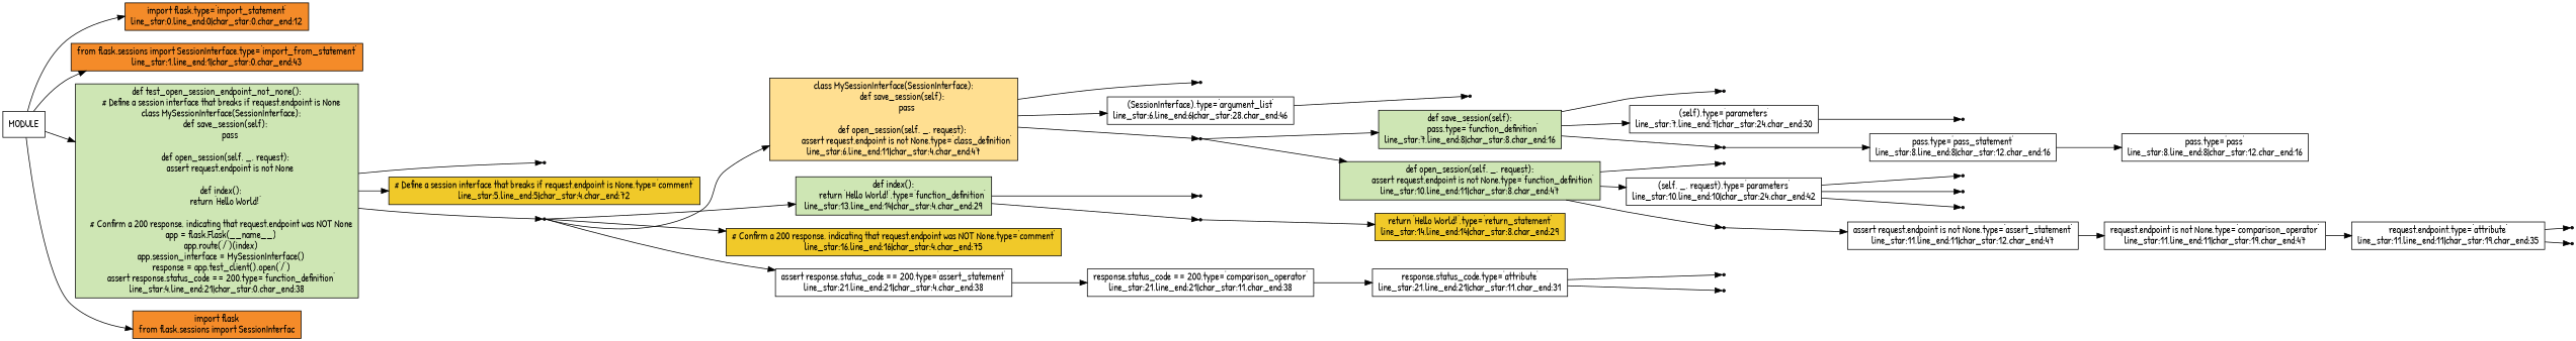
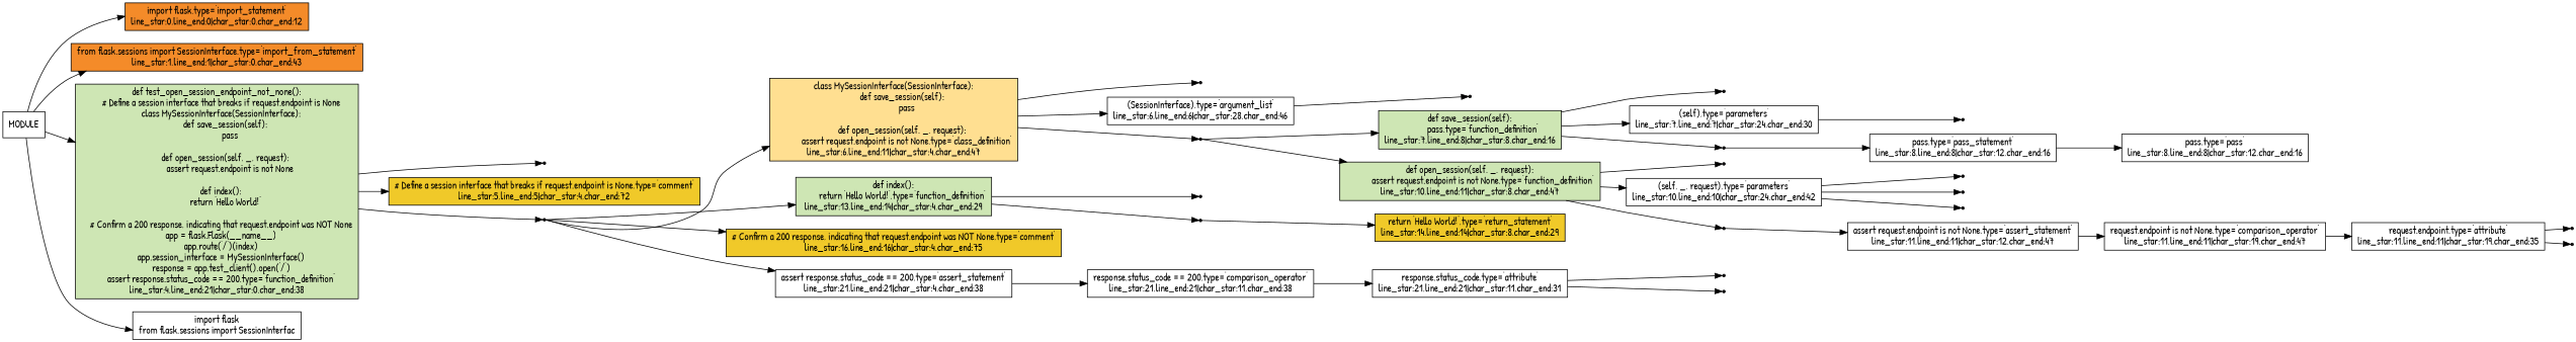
  digraph {
    rankdir=LR
    fontname="Patrick Hand"
    node [fillcolor="#121013" shape=box style=filled fontname="Patrick Hand"]
    edge [fontname="Patrick Hand"]
    MODULE [fillcolor=white]
    "import flask,type='import_statement'\nline_star:0,line_end:0|char_star:0,char_end:12" [fillcolor="#f48b29"]
    "from flask.sessions import SessionInterface,type='import_from_statement'\nline_star:1,line_end:1|char_star:0,char_end:43" [fillcolor="#f48b29"]
    "def test_open_session_endpoint_not_none():\n    # Define a session interface that breaks if request.endpoint is None\n    class MySessionInterface(SessionInterface):\n        def save_session(self):\n            pass\n\n        def open_session(self, _, request):\n            assert request.endpoint is not None\n\n    def index():\n        return 'Hello World!'\n\n    # Confirm a 200 response, indicating that request.endpoint was NOT None\n    app = flask.Flask(__name__)\n    app.route('/')(index)\n    app.session_interface = MySessionInterface()\n    response = app.test_client().open('/')\n    assert response.status_code == 200,type='function_definition'\nline_star:4,line_end:21|char_star:0,char_end:38" [fillcolor="#cee6b4"]
-   "import flask\nfrom flask.sessions import SessionInterfac" [fillcolor="#f48b29"]
+   "import flask\nfrom flask.sessions import SessionInterfac" [fillcolor=white]
    "test_open_session_endpoint_not_none,type='identifier'\nline_star:4,line_end:4|char_star:4,char_end:39" [shape=point]
    "# Define a session interface that breaks if request.endpoint is None,type='comment'\nline_star:5,line_end:5|char_star:4,char_end:72" [fillcolor="#f0c929"]
    "type='INFORMATION BLOCK'\nline_star:6,line_end:21|char_star:4,char_end:38" [shape=point]
    "class MySessionInterface(SessionInterface):\n        def save_session(self):\n            pass\n\n        def open_session(self, _, request):\n            assert request.endpoint is not None,type='class_definition'\nline_star:6,line_end:11|char_star:4,char_end:47" [fillcolor="#ffdf91"]
    "def index():\n        return 'Hello World!',type='function_definition'\nline_star:13,line_end:14|char_star:4,char_end:29" [fillcolor="#cee6b4"]
    "# Confirm a 200 response, indicating that request.endpoint was NOT None,type='comment'\nline_star:16,line_end:16|char_star:4,char_end:75" [fillcolor="#f0c929"]
    "assert response.status_code == 200,type='assert_statement'\nline_star:21,line_end:21|char_star:4,char_end:38" [fillcolor=white]
    "MySessionInterface,type='identifier'\nline_star:6,line_end:6|char_star:10,char_end:28" [shape=point]
    "(SessionInterface),type='argument_list'\nline_star:6,line_end:6|char_star:28,char_end:46" [fillcolor=white]
    "type='INFORMATION BLOCK'\nline_star:7,line_end:11|char_star:8,char_end:47" [shape=point]
    "SessionInterface,type='identifier'\nline_star:6,line_end:6|char_star:29,char_end:45" [shape=point]
    "def save_session(self):\n            pass,type='function_definition'\nline_star:7,line_end:8|char_star:8,char_end:16" [fillcolor="#cee6b4"]
    "def open_session(self, _, request):\n            assert request.endpoint is not None,type='function_definition'\nline_star:10,line_end:11|char_star:8,char_end:47" [fillcolor="#cee6b4"]
    "save_session,type='identifier'\nline_star:7,line_end:7|char_star:12,char_end:24" [shape=point]
    "(self),type='parameters'\nline_star:7,line_end:7|char_star:24,char_end:30" [fillcolor=white]
    "type='INFORMATION BLOCK'\nline_star:8,line_end:8|char_star:12,char_end:16" [shape=point]
    "self,type='identifier'\nline_star:7,line_end:7|char_star:25,char_end:29" [shape=point]
    "pass,type='pass_statement'\nline_star:8,line_end:8|char_star:12,char_end:16" [fillcolor=white]
    "pass,type='pass'\nline_star:8,line_end:8|char_star:12,char_end:16" [fillcolor=white]
    "open_session,type='identifier'\nline_star:10,line_end:10|char_star:12,char_end:24" [shape=point]
    "(self, _, request),type='parameters'\nline_star:10,line_end:10|char_star:24,char_end:42" [fillcolor=white]
    "type='INFORMATION BLOCK'\nline_star:11,line_end:11|char_star:12,char_end:47" [shape=point]
    "self,type='identifier'\nline_star:10,line_end:10|char_star:25,char_end:29" [shape=point]
    "_,type='identifier'\nline_star:10,line_end:10|char_star:31,char_end:32" [shape=point]
    "request,type='identifier'\nline_star:10,line_end:10|char_star:34,char_end:41" [shape=point]
    "assert request.endpoint is not None,type='assert_statement'\nline_star:11,line_end:11|char_star:12,char_end:47" [fillcolor=white]
    "request.endpoint is not None,type='comparison_operator'\nline_star:11,line_end:11|char_star:19,char_end:47" [fillcolor=white]
    "request.endpoint,type='attribute'\nline_star:11,line_end:11|char_star:19,char_end:35" [fillcolor=white]
    "request,type='identifier'\nline_star:11,line_end:11|char_star:19,char_end:26" [shape=point]
    "endpoint,type='identifier'\nline_star:11,line_end:11|char_star:27,char_end:35" [shape=point]
    "index,type='identifier'\nline_star:13,line_end:13|char_star:8,char_end:13" [shape=point]
    "type='INFORMATION BLOCK'\nline_star:14,line_end:14|char_star:8,char_end:29" [shape=point]
    "return 'Hello World!',type='return_statement'\nline_star:14,line_end:14|char_star:8,char_end:29" [fillcolor="#f0c929"]
    "response.status_code == 200,type='comparison_operator'\nline_star:21,line_end:21|char_star:11,char_end:38" [fillcolor=white]
    "response.status_code,type='attribute'\nline_star:21,line_end:21|char_star:11,char_end:31" [fillcolor=white]
    "response,type='identifier'\nline_star:21,line_end:21|char_star:11,char_end:19" [shape=point]
    "status_code,type='identifier'\nline_star:21,line_end:21|char_star:20,char_end:31" [shape=point]
    MODULE -> "import flask,type='import_statement'\nline_star:0,line_end:0|char_star:0,char_end:12"
    MODULE -> "from flask.sessions import SessionInterface,type='import_from_statement'\nline_star:1,line_end:1|char_star:0,char_end:43"
    MODULE -> "def test_open_session_endpoint_not_none():\n    # Define a session interface that breaks if request.endpoint is None\n    class MySessionInterface(SessionInterface):\n        def save_session(self):\n            pass\n\n        def open_session(self, _, request):\n            assert request.endpoint is not None\n\n    def index():\n        return 'Hello World!'\n\n    # Confirm a 200 response, indicating that request.endpoint was NOT None\n    app = flask.Flask(__name__)\n    app.route('/')(index)\n    app.session_interface = MySessionInterface()\n    response = app.test_client().open('/')\n    assert response.status_code == 200,type='function_definition'\nline_star:4,line_end:21|char_star:0,char_end:38"
    MODULE -> "import flask\nfrom flask.sessions import SessionInterfac"
    "def test_open_session_endpoint_not_none():\n    # Define a session interface that breaks if request.endpoint is None\n    class MySessionInterface(SessionInterface):\n        def save_session(self):\n            pass\n\n        def open_session(self, _, request):\n            assert request.endpoint is not None\n\n    def index():\n        return 'Hello World!'\n\n    # Confirm a 200 response, indicating that request.endpoint was NOT None\n    app = flask.Flask(__name__)\n    app.route('/')(index)\n    app.session_interface = MySessionInterface()\n    response = app.test_client().open('/')\n    assert response.status_code == 200,type='function_definition'\nline_star:4,line_end:21|char_star:0,char_end:38" -> "test_open_session_endpoint_not_none,type='identifier'\nline_star:4,line_end:4|char_star:4,char_end:39"
    "def test_open_session_endpoint_not_none():\n    # Define a session interface that breaks if request.endpoint is None\n    class MySessionInterface(SessionInterface):\n        def save_session(self):\n            pass\n\n        def open_session(self, _, request):\n            assert request.endpoint is not None\n\n    def index():\n        return 'Hello World!'\n\n    # Confirm a 200 response, indicating that request.endpoint was NOT None\n    app = flask.Flask(__name__)\n    app.route('/')(index)\n    app.session_interface = MySessionInterface()\n    response = app.test_client().open('/')\n    assert response.status_code == 200,type='function_definition'\nline_star:4,line_end:21|char_star:0,char_end:38" -> "# Define a session interface that breaks if request.endpoint is None,type='comment'\nline_star:5,line_end:5|char_star:4,char_end:72"
    "def test_open_session_endpoint_not_none():\n    # Define a session interface that breaks if request.endpoint is None\n    class MySessionInterface(SessionInterface):\n        def save_session(self):\n            pass\n\n        def open_session(self, _, request):\n            assert request.endpoint is not None\n\n    def index():\n        return 'Hello World!'\n\n    # Confirm a 200 response, indicating that request.endpoint was NOT None\n    app = flask.Flask(__name__)\n    app.route('/')(index)\n    app.session_interface = MySessionInterface()\n    response = app.test_client().open('/')\n    assert response.status_code == 200,type='function_definition'\nline_star:4,line_end:21|char_star:0,char_end:38" -> "type='INFORMATION BLOCK'\nline_star:6,line_end:21|char_star:4,char_end:38"
    "type='INFORMATION BLOCK'\nline_star:6,line_end:21|char_star:4,char_end:38" -> "class MySessionInterface(SessionInterface):\n        def save_session(self):\n            pass\n\n        def open_session(self, _, request):\n            assert request.endpoint is not None,type='class_definition'\nline_star:6,line_end:11|char_star:4,char_end:47"
    "type='INFORMATION BLOCK'\nline_star:6,line_end:21|char_star:4,char_end:38" -> "def index():\n        return 'Hello World!',type='function_definition'\nline_star:13,line_end:14|char_star:4,char_end:29"
    "type='INFORMATION BLOCK'\nline_star:6,line_end:21|char_star:4,char_end:38" -> "# Confirm a 200 response, indicating that request.endpoint was NOT None,type='comment'\nline_star:16,line_end:16|char_star:4,char_end:75"
    "type='INFORMATION BLOCK'\nline_star:6,line_end:21|char_star:4,char_end:38" -> "assert response.status_code == 200,type='assert_statement'\nline_star:21,line_end:21|char_star:4,char_end:38"
    "class MySessionInterface(SessionInterface):\n        def save_session(self):\n            pass\n\n        def open_session(self, _, request):\n            assert request.endpoint is not None,type='class_definition'\nline_star:6,line_end:11|char_star:4,char_end:47" -> "MySessionInterface,type='identifier'\nline_star:6,line_end:6|char_star:10,char_end:28"
    "class MySessionInterface(SessionInterface):\n        def save_session(self):\n            pass\n\n        def open_session(self, _, request):\n            assert request.endpoint is not None,type='class_definition'\nline_star:6,line_end:11|char_star:4,char_end:47" -> "(SessionInterface),type='argument_list'\nline_star:6,line_end:6|char_star:28,char_end:46"
    "class MySessionInterface(SessionInterface):\n        def save_session(self):\n            pass\n\n        def open_session(self, _, request):\n            assert request.endpoint is not None,type='class_definition'\nline_star:6,line_end:11|char_star:4,char_end:47" -> "type='INFORMATION BLOCK'\nline_star:7,line_end:11|char_star:8,char_end:47"
    "def index():\n        return 'Hello World!',type='function_definition'\nline_star:13,line_end:14|char_star:4,char_end:29" -> "index,type='identifier'\nline_star:13,line_end:13|char_star:8,char_end:13"
    "def index():\n        return 'Hello World!',type='function_definition'\nline_star:13,line_end:14|char_star:4,char_end:29" -> "type='INFORMATION BLOCK'\nline_star:14,line_end:14|char_star:8,char_end:29"
    "assert response.status_code == 200,type='assert_statement'\nline_star:21,line_end:21|char_star:4,char_end:38" -> "response.status_code == 200,type='comparison_operator'\nline_star:21,line_end:21|char_star:11,char_end:38"
    "(SessionInterface),type='argument_list'\nline_star:6,line_end:6|char_star:28,char_end:46" -> "SessionInterface,type='identifier'\nline_star:6,line_end:6|char_star:29,char_end:45"
    "type='INFORMATION BLOCK'\nline_star:7,line_end:11|char_star:8,char_end:47" -> "def save_session(self):\n            pass,type='function_definition'\nline_star:7,line_end:8|char_star:8,char_end:16"
    "type='INFORMATION BLOCK'\nline_star:7,line_end:11|char_star:8,char_end:47" -> "def open_session(self, _, request):\n            assert request.endpoint is not None,type='function_definition'\nline_star:10,line_end:11|char_star:8,char_end:47"
    "def save_session(self):\n            pass,type='function_definition'\nline_star:7,line_end:8|char_star:8,char_end:16" -> "save_session,type='identifier'\nline_star:7,line_end:7|char_star:12,char_end:24"
    "def save_session(self):\n            pass,type='function_definition'\nline_star:7,line_end:8|char_star:8,char_end:16" -> "(self),type='parameters'\nline_star:7,line_end:7|char_star:24,char_end:30"
    "def save_session(self):\n            pass,type='function_definition'\nline_star:7,line_end:8|char_star:8,char_end:16" -> "type='INFORMATION BLOCK'\nline_star:8,line_end:8|char_star:12,char_end:16"
    "def open_session(self, _, request):\n            assert request.endpoint is not None,type='function_definition'\nline_star:10,line_end:11|char_star:8,char_end:47" -> "open_session,type='identifier'\nline_star:10,line_end:10|char_star:12,char_end:24"
    "def open_session(self, _, request):\n            assert request.endpoint is not None,type='function_definition'\nline_star:10,line_end:11|char_star:8,char_end:47" -> "(self, _, request),type='parameters'\nline_star:10,line_end:10|char_star:24,char_end:42"
    "def open_session(self, _, request):\n            assert request.endpoint is not None,type='function_definition'\nline_star:10,line_end:11|char_star:8,char_end:47" -> "type='INFORMATION BLOCK'\nline_star:11,line_end:11|char_star:12,char_end:47"
    "(self),type='parameters'\nline_star:7,line_end:7|char_star:24,char_end:30" -> "self,type='identifier'\nline_star:7,line_end:7|char_star:25,char_end:29"
    "type='INFORMATION BLOCK'\nline_star:8,line_end:8|char_star:12,char_end:16" -> "pass,type='pass_statement'\nline_star:8,line_end:8|char_star:12,char_end:16"
    "pass,type='pass_statement'\nline_star:8,line_end:8|char_star:12,char_end:16" -> "pass,type='pass'\nline_star:8,line_end:8|char_star:12,char_end:16"
    "(self, _, request),type='parameters'\nline_star:10,line_end:10|char_star:24,char_end:42" -> "self,type='identifier'\nline_star:10,line_end:10|char_star:25,char_end:29"
    "(self, _, request),type='parameters'\nline_star:10,line_end:10|char_star:24,char_end:42" -> "_,type='identifier'\nline_star:10,line_end:10|char_star:31,char_end:32"
    "(self, _, request),type='parameters'\nline_star:10,line_end:10|char_star:24,char_end:42" -> "request,type='identifier'\nline_star:10,line_end:10|char_star:34,char_end:41"
    "type='INFORMATION BLOCK'\nline_star:11,line_end:11|char_star:12,char_end:47" -> "assert request.endpoint is not None,type='assert_statement'\nline_star:11,line_end:11|char_star:12,char_end:47"
    "assert request.endpoint is not None,type='assert_statement'\nline_star:11,line_end:11|char_star:12,char_end:47" -> "request.endpoint is not None,type='comparison_operator'\nline_star:11,line_end:11|char_star:19,char_end:47"
    "request.endpoint is not None,type='comparison_operator'\nline_star:11,line_end:11|char_star:19,char_end:47" -> "request.endpoint,type='attribute'\nline_star:11,line_end:11|char_star:19,char_end:35"
    "request.endpoint,type='attribute'\nline_star:11,line_end:11|char_star:19,char_end:35" -> "request,type='identifier'\nline_star:11,line_end:11|char_star:19,char_end:26"
    "request.endpoint,type='attribute'\nline_star:11,line_end:11|char_star:19,char_end:35" -> "endpoint,type='identifier'\nline_star:11,line_end:11|char_star:27,char_end:35"
    "type='INFORMATION BLOCK'\nline_star:14,line_end:14|char_star:8,char_end:29" -> "return 'Hello World!',type='return_statement'\nline_star:14,line_end:14|char_star:8,char_end:29"
    "response.status_code == 200,type='comparison_operator'\nline_star:21,line_end:21|char_star:11,char_end:38" -> "response.status_code,type='attribute'\nline_star:21,line_end:21|char_star:11,char_end:31"
    "response.status_code,type='attribute'\nline_star:21,line_end:21|char_star:11,char_end:31" -> "response,type='identifier'\nline_star:21,line_end:21|char_star:11,char_end:19"
    "response.status_code,type='attribute'\nline_star:21,line_end:21|char_star:11,char_end:31" -> "status_code,type='identifier'\nline_star:21,line_end:21|char_star:20,char_end:31"
  }
